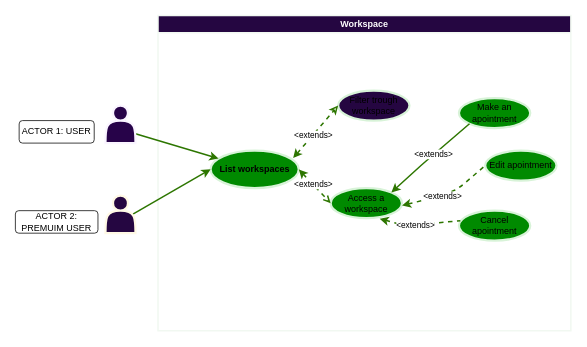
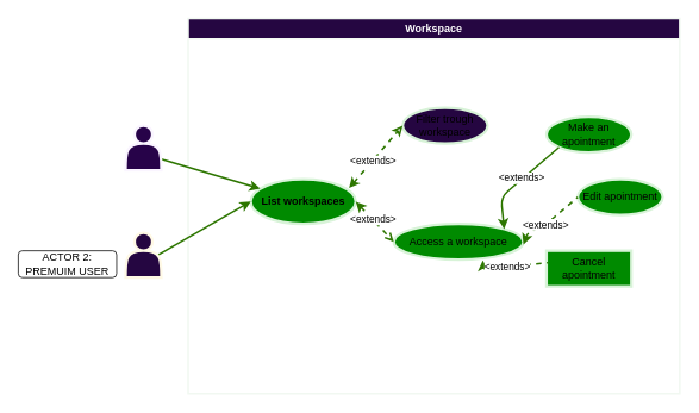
  <mxCell id="0" />
  <mxCell id="1" parent="0" />
  <mxCell id="2" value="Workspace" style="swimlane;strokeColor=#f1f8f1;strokeWidth=2;fontColor=#ffffff;fillColor=#250641;startSize=23;" parent="1" vertex="1"><mxGeometry x="210" y="20" width="550" height="420" as="geometry"><mxRectangle x="210" y="-800" width="100" height="30" as="alternateBounds" /></mxGeometry></mxCell>
  <mxCell id="3" value="&lt;font color=&quot;#000000&quot;&gt;&lt;b&gt;List workspaces&lt;/b&gt;&lt;/font&gt;" style="ellipse;whiteSpace=wrap;html=1;align=center;newEdgeStyle={&quot;edgeStyle&quot;:&quot;entityRelationEdgeStyle&quot;,&quot;startArrow&quot;:&quot;none&quot;,&quot;endArrow&quot;:&quot;none&quot;,&quot;segment&quot;:10,&quot;curved&quot;:1,&quot;sourcePerimeterSpacing&quot;:0,&quot;targetPerimeterSpacing&quot;:0};treeFolding=1;treeMoving=1;fillColor=#008a00;fontColor=#ffffff;strokeColor=#d8f3d8;strokeWidth=3;" parent="2" vertex="1"><mxGeometry x="70" y="180" width="117.5" height="50" as="geometry" /></mxCell>
- <mxCell id="4" value="&lt;font color=&quot;#000000&quot;&gt;Access a workspace&lt;/font&gt;" style="ellipse;whiteSpace=wrap;html=1;align=center;newEdgeStyle={&quot;edgeStyle&quot;:&quot;entityRelationEdgeStyle&quot;,&quot;startArrow&quot;:&quot;none&quot;,&quot;endArrow&quot;:&quot;none&quot;,&quot;segment&quot;:10,&quot;curved&quot;:1,&quot;sourcePerimeterSpacing&quot;:0,&quot;targetPerimeterSpacing&quot;:0};treeFolding=1;treeMoving=1;fillColor=#008a00;fontColor=#ffffff;strokeColor=#d8f3d8;strokeWidth=3;" parent="2" vertex="1"><mxGeometry x="230" y="230" width="95" height="40" as="geometry" /></mxCell>
+ <mxCell id="4" value="&lt;font color=&quot;#000000&quot;&gt;Access a workspace&lt;/font&gt;" style="ellipse;whiteSpace=wrap;html=1;align=center;newEdgeStyle={&quot;edgeStyle&quot;:&quot;entityRelationEdgeStyle&quot;,&quot;startArrow&quot;:&quot;none&quot;,&quot;endArrow&quot;:&quot;none&quot;,&quot;segment&quot;:10,&quot;curved&quot;:1,&quot;sourcePerimeterSpacing&quot;:0,&quot;targetPerimeterSpacing&quot;:0};treeFolding=1;treeMoving=1;fillColor=#008a00;fontColor=#ffffff;strokeColor=#d8f3d8;strokeWidth=3;" parent="2" vertex="1"><mxGeometry x="230" y="230" width="145" height="40" as="geometry" /></mxCell>
  <mxCell id="5" style="rounded=1;jumpStyle=none;html=1;exitX=1;exitY=0.5;exitDx=0;exitDy=0;elbow=vertical;fillColor=#60a917;strokeColor=#2D7600;strokeWidth=2;entryX=0;entryY=0.5;entryDx=0;entryDy=0;dashed=1;endArrow=open;endFill=0;startArrow=classic;startFill=1;" parent="2" source="3" target="4" edge="1"><mxGeometry relative="1" as="geometry"><mxPoint x="277.5" y="175" as="sourcePoint" /><mxPoint x="156.14" y="209.45" as="targetPoint" /></mxGeometry></mxCell>
  <mxCell id="6" value="&amp;lt;extends&amp;gt;" style="edgeLabel;html=1;align=center;verticalAlign=middle;resizable=0;points=[];fontColor=#000000;" parent="5" vertex="1" connectable="0"><mxGeometry x="-0.124" relative="1" as="geometry"><mxPoint as="offset" /></mxGeometry></mxCell>
  <mxCell id="7" value="&lt;font color=&quot;#000000&quot;&gt;Make an apointment&lt;/font&gt;" style="ellipse;whiteSpace=wrap;html=1;align=center;newEdgeStyle={&quot;edgeStyle&quot;:&quot;entityRelationEdgeStyle&quot;,&quot;startArrow&quot;:&quot;none&quot;,&quot;endArrow&quot;:&quot;none&quot;,&quot;segment&quot;:10,&quot;curved&quot;:1,&quot;sourcePerimeterSpacing&quot;:0,&quot;targetPerimeterSpacing&quot;:0};treeFolding=1;treeMoving=1;fillColor=#008a00;fontColor=#ffffff;strokeColor=#d8f3d8;strokeWidth=3;" parent="2" vertex="1"><mxGeometry x="400.88" y="110" width="95" height="40" as="geometry" /></mxCell>
  <mxCell id="8" value="&lt;font color=&quot;#000000&quot;&gt;Edit apointment&lt;/font&gt;" style="ellipse;whiteSpace=wrap;html=1;align=center;newEdgeStyle={&quot;edgeStyle&quot;:&quot;entityRelationEdgeStyle&quot;,&quot;startArrow&quot;:&quot;none&quot;,&quot;endArrow&quot;:&quot;none&quot;,&quot;segment&quot;:10,&quot;curved&quot;:1,&quot;sourcePerimeterSpacing&quot;:0,&quot;targetPerimeterSpacing&quot;:0};treeFolding=1;treeMoving=1;fillColor=#008a00;fontColor=#ffffff;strokeColor=#d8f3d8;strokeWidth=3;" parent="2" vertex="1"><mxGeometry x="435.88" y="180" width="95" height="40" as="geometry" /></mxCell>
- <mxCell id="9" value="&lt;font color=&quot;#000000&quot;&gt;Cancel apointment&lt;/font&gt;" style="ellipse;whiteSpace=wrap;html=1;align=center;newEdgeStyle={&quot;edgeStyle&quot;:&quot;entityRelationEdgeStyle&quot;,&quot;startArrow&quot;:&quot;none&quot;,&quot;endArrow&quot;:&quot;none&quot;,&quot;segment&quot;:10,&quot;curved&quot;:1,&quot;sourcePerimeterSpacing&quot;:0,&quot;targetPerimeterSpacing&quot;:0};treeFolding=1;treeMoving=1;fillColor=#008a00;fontColor=#ffffff;strokeColor=#d8f3d8;strokeWidth=3;" parent="2" vertex="1"><mxGeometry x="400.88" y="260" width="95" height="40" as="geometry" /></mxCell>
+ <mxCell id="9" value="&lt;font color=&quot;#000000&quot;&gt;Cancel apointment&lt;/font&gt;" style="whiteSpace=wrap;html=1;align=center;newEdgeStyle={&quot;edgeStyle&quot;:&quot;entityRelationEdgeStyle&quot;,&quot;startArrow&quot;:&quot;none&quot;,&quot;endArrow&quot;:&quot;none&quot;,&quot;segment&quot;:10,&quot;curved&quot;:1,&quot;sourcePerimeterSpacing&quot;:0,&quot;targetPerimeterSpacing&quot;:0};treeFolding=1;treeMoving=1;fillColor=#008a00;fontColor=#ffffff;strokeColor=#d8f3d8;strokeWidth=3;rounded=0;" parent="2" vertex="1"><mxGeometry x="400.88" y="260" width="95" height="40" as="geometry" /></mxCell>
  <mxCell id="10" style="rounded=1;jumpStyle=none;html=1;elbow=vertical;fillColor=#60a917;strokeColor=#2D7600;strokeWidth=2;dashed=0;exitX=1;exitY=0;exitDx=0;exitDy=0;entryX=0;entryY=1;entryDx=0;entryDy=0;startArrow=classic;startFill=1;endArrow=none;endFill=0;" parent="2" source="4" target="7" edge="1"><mxGeometry relative="1" as="geometry"><mxPoint x="115" y="200" as="sourcePoint" /><mxPoint x="150" y="170" as="targetPoint" /><Array as="points"><mxPoint x="350" y="200" /></Array></mxGeometry></mxCell>
  <mxCell id="11" value="&amp;lt;extends&amp;gt;" style="edgeLabel;html=1;align=center;verticalAlign=middle;resizable=0;points=[];fontColor=#000000;" parent="10" vertex="1" connectable="0"><mxGeometry x="-0.124" relative="1" as="geometry"><mxPoint x="10" y="-10" as="offset" /></mxGeometry></mxCell>
  <mxCell id="12" style="rounded=1;jumpStyle=none;html=1;elbow=vertical;fillColor=#60a917;strokeColor=#2D7600;strokeWidth=2;dashed=1;exitX=1.001;exitY=0.574;exitDx=0;exitDy=0;entryX=0;entryY=0.5;entryDx=0;entryDy=0;exitPerimeter=0;startArrow=classic;startFill=1;endArrow=none;endFill=0;" parent="2" source="4" target="8" edge="1"><mxGeometry relative="1" as="geometry"><mxPoint x="125.0" y="210" as="sourcePoint" /><mxPoint x="214.792" y="124.142" as="targetPoint" /><Array as="points"><mxPoint x="380" y="240" /><mxPoint x="400.88" y="230" /></Array></mxGeometry></mxCell>
  <mxCell id="13" value="&amp;lt;extends&amp;gt;" style="edgeLabel;html=1;align=center;verticalAlign=middle;resizable=0;points=[];fontColor=#000000;" parent="12" vertex="1" connectable="0"><mxGeometry x="-0.124" relative="1" as="geometry"><mxPoint as="offset" /></mxGeometry></mxCell>
  <mxCell id="14" style="rounded=1;jumpStyle=none;html=1;elbow=vertical;fillColor=#60a917;strokeColor=#2D7600;strokeWidth=2;dashed=1;exitX=0.687;exitY=1.02;exitDx=0;exitDy=0;entryX=0.02;entryY=0.335;entryDx=0;entryDy=0;exitPerimeter=0;entryPerimeter=0;startArrow=classic;startFill=1;endArrow=none;endFill=0;" parent="2" source="4" target="9" edge="1"><mxGeometry relative="1" as="geometry"><mxPoint x="41.961" y="330.813" as="sourcePoint" /><mxPoint x="114.999" y="269.187" as="targetPoint" /><Array as="points"><mxPoint x="330" y="280" /></Array></mxGeometry></mxCell>
  <mxCell id="15" value="&amp;lt;extends&amp;gt;" style="edgeLabel;html=1;align=center;verticalAlign=middle;resizable=0;points=[];fontColor=#000000;" parent="14" vertex="1" connectable="0"><mxGeometry x="-0.124" relative="1" as="geometry"><mxPoint as="offset" /></mxGeometry></mxCell>
  <mxCell id="16" style="rounded=1;jumpStyle=none;html=1;exitX=1;exitY=0.75;exitDx=0;exitDy=0;elbow=vertical;fillColor=#60a917;strokeColor=#2D7600;strokeWidth=2;" parent="2" source="18" target="3" edge="1"><mxGeometry relative="1" as="geometry" /></mxCell>
  <mxCell id="17" style="rounded=1;jumpStyle=none;html=1;elbow=vertical;fillColor=#60a917;strokeColor=#2D7600;strokeWidth=2;entryX=0;entryY=0.5;entryDx=0;entryDy=0;exitX=0.9;exitY=0.5;exitDx=0;exitDy=0;exitPerimeter=0;" parent="2" source="20" target="3" edge="1"><mxGeometry relative="1" as="geometry"><mxPoint x="23.91" y="190.0" as="sourcePoint" /><mxPoint x="179.999" y="371.518" as="targetPoint" /></mxGeometry></mxCell>
  <mxCell id="18" value="" style="shape=actor;whiteSpace=wrap;html=1;fillColor=#270349;fontColor=#ffffff;strokeColor=#faf5ff;strokeWidth=3;" parent="2" vertex="1"><mxGeometry x="-70" y="120" width="40" height="50" as="geometry" /></mxCell>
- <mxCell id="19" value="ACTOR 1: USER" style="rounded=1;whiteSpace=wrap;html=1;" parent="2" vertex="1"><mxGeometry x="-185" y="140" width="100" height="30" as="geometry" /></mxCell>
  <mxCell id="20" value="" style="shape=actor;whiteSpace=wrap;html=1;fillColor=#250641;strokeColor=#fff9e5;fontColor=#ffffff;strokeWidth=3;" parent="2" vertex="1"><mxGeometry x="-70" y="240" width="40" height="50" as="geometry" /></mxCell>
  <mxCell id="21" value="ACTOR 2: PREMUIM USER" style="rounded=1;whiteSpace=wrap;html=1;" parent="2" vertex="1"><mxGeometry x="-190" y="260" width="110" height="30" as="geometry" /></mxCell>
  <mxCell id="22" value="&lt;font color=&quot;#000000&quot;&gt;Filter trough workspace&lt;/font&gt;" style="ellipse;whiteSpace=wrap;html=1;align=center;newEdgeStyle={&quot;edgeStyle&quot;:&quot;entityRelationEdgeStyle&quot;,&quot;startArrow&quot;:&quot;none&quot;,&quot;endArrow&quot;:&quot;none&quot;,&quot;segment&quot;:10,&quot;curved&quot;:1,&quot;sourcePerimeterSpacing&quot;:0,&quot;targetPerimeterSpacing&quot;:0};treeFolding=1;treeMoving=1;fillColor=#250641;fontColor=#ffffff;strokeColor=#d8f3d8;strokeWidth=3;" parent="2" vertex="1"><mxGeometry x="240" y="100" width="95" height="40" as="geometry" /></mxCell>
  <mxCell id="23" style="rounded=1;jumpStyle=none;html=1;exitX=0.936;exitY=0.2;exitDx=0;exitDy=0;elbow=vertical;fillColor=#60a917;strokeColor=#2D7600;strokeWidth=2;entryX=0;entryY=0.5;entryDx=0;entryDy=0;dashed=1;endArrow=classic;endFill=0;startArrow=classic;startFill=1;exitPerimeter=0;" parent="2" source="3" target="22" edge="1"><mxGeometry relative="1" as="geometry"><mxPoint x="197.5" y="215" as="sourcePoint" /><mxPoint x="240" y="260" as="targetPoint" /></mxGeometry></mxCell>
  <mxCell id="24" value="&amp;lt;extends&amp;gt;" style="edgeLabel;html=1;align=center;verticalAlign=middle;resizable=0;points=[];fontColor=#000000;" parent="23" vertex="1" connectable="0"><mxGeometry x="-0.124" relative="1" as="geometry"><mxPoint as="offset" /></mxGeometry></mxCell>
